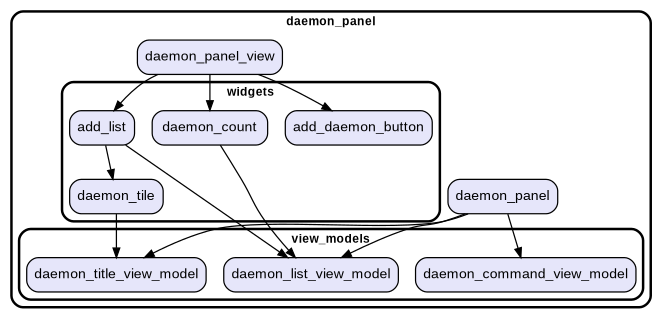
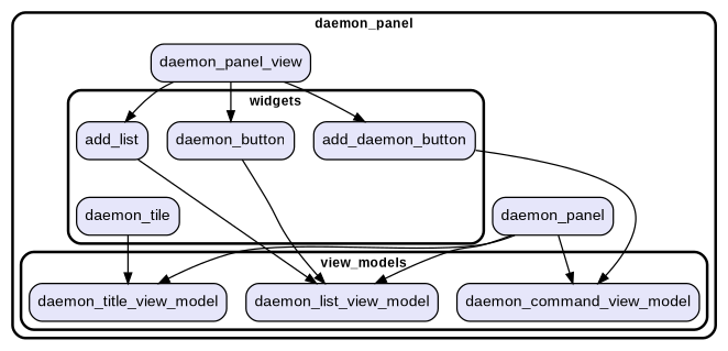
  digraph {
    fontname="Arial Black"
    fontsize=13
    penwidth=2.6
    style=rounded
    node [fillcolor=Lavender fontname=Arial fontsize=15 penwidth=1.3 shape=rect style="filled,rounded"]
    edge [penwidth=1.3]
    n1 [label=daemon_command_view_model]
    n2 [label=daemon_title_view_model]
    n3 [label=daemon_list_view_model]
    n4 [label=daemon_tile]
    n5 [label=add_list]
-   n6 [label=daemon_count]
+   n6 [label=daemon_button]
    n7 [label=add_daemon_button]
    n8 [label=daemon_panel]
    n9 [label=daemon_panel_view]
    subgraph cluster_1 {
      label=daemon_panel
      n8
      n9
      subgraph cluster_2 {
        label=view_models
        n1
        n2
        n3
      }
      subgraph cluster_3 {
        label=widgets
        n4
        n5
        n6
        n7
      }
    }
    n4 -> n2
    n5 -> n3
-   n5 -> n4
    n6 -> n3
+   n7 -> n1
    n8 -> n1
    n8 -> n2
    n8 -> n3
    n9 -> n5
    n9 -> n6
    n9 -> n7
  }
